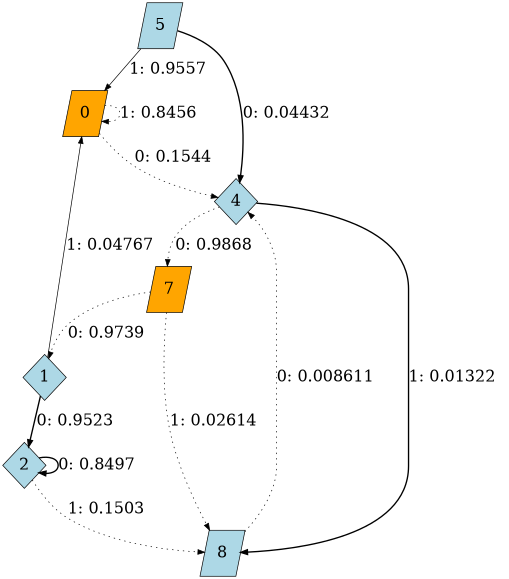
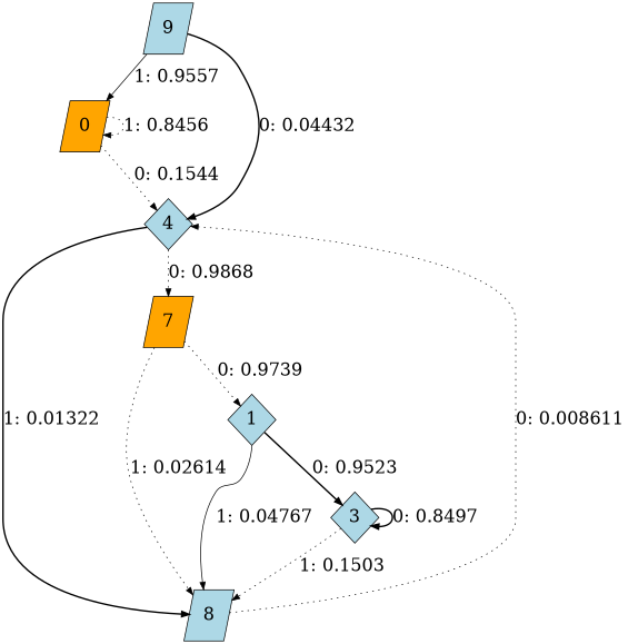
  digraph {
    node [fillcolor=lightblue fontsize=24 shape=parallelogram style=filled]
    edge [fontsize=24 style=dotted]
    0 [fillcolor=orange]
    4 [shape=diamond]
    n3 [label=8]
    7 [fillcolor=orange]
    1 [shape=diamond]
-   2 [shape=diamond]
-   5
+   2 [shape=diamond label=3]
+   5 [label=9]
    0 -> 0 [label="1: 0.8456   "]
    0 -> 4 [label="0: 0.1544   "]
    4 -> n3 [label="1: 0.01322  " style=bold]
    4 -> 7 [label="0: 0.9868   "]
    n3 -> 4 [label="0: 0.008611  "]
    7 -> n3 [label="1: 0.02614  "]
    7 -> 1 [label="0: 0.9739   "]
-   1 -> 0 [label="1: 0.04767  " style=solid]
+   1 -> n3 [label="1: 0.04767  " style=solid]
    1 -> 2 [label="0: 0.9523   " style=bold]
    2 -> n3 [label="1: 0.1503   "]
    2 -> 2 [label="0: 0.8497   " style=bold]
    5 -> 0 [label="1: 0.9557   " style=solid]
    5 -> 4 [label="0: 0.04432  " style=bold]
  }
